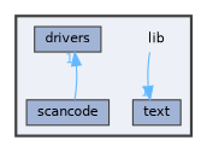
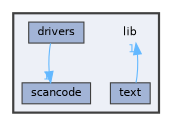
  digraph {
    compound=true
    node [fontname=Helvetica fontsize=10 shape=box color=grey25 fillcolor="#a2b4d6" style=filled]
    edge [color=steelblue1 fontcolor=steelblue1 fontname=Helvetica fontsize=10 headlabel=1 labeldistance=1.5 labelfontname=Helvetica labelfontsize=10]
    n1 [height=0.2 label=lib shape=plaintext width=0.4 color="" fillcolor="" style=""]
    n2 [height=0.2 label=drivers width=0.4]
    n3 [height=0.2 label=scancode width=0.4]
    n4 [height=0.2 label=text width=0.4]
    subgraph cluster_1 {
      bgcolor="#edf0f7"
      fontname=Helvetica
      fontsize=10
      pencolor=grey25
      style="filled,bold"
      n1
      n2
      n3
      n4
    }
-   n1 -> n4
-   n3 -> n2
+   n4 -> n1
+   n2 -> n3
  }
